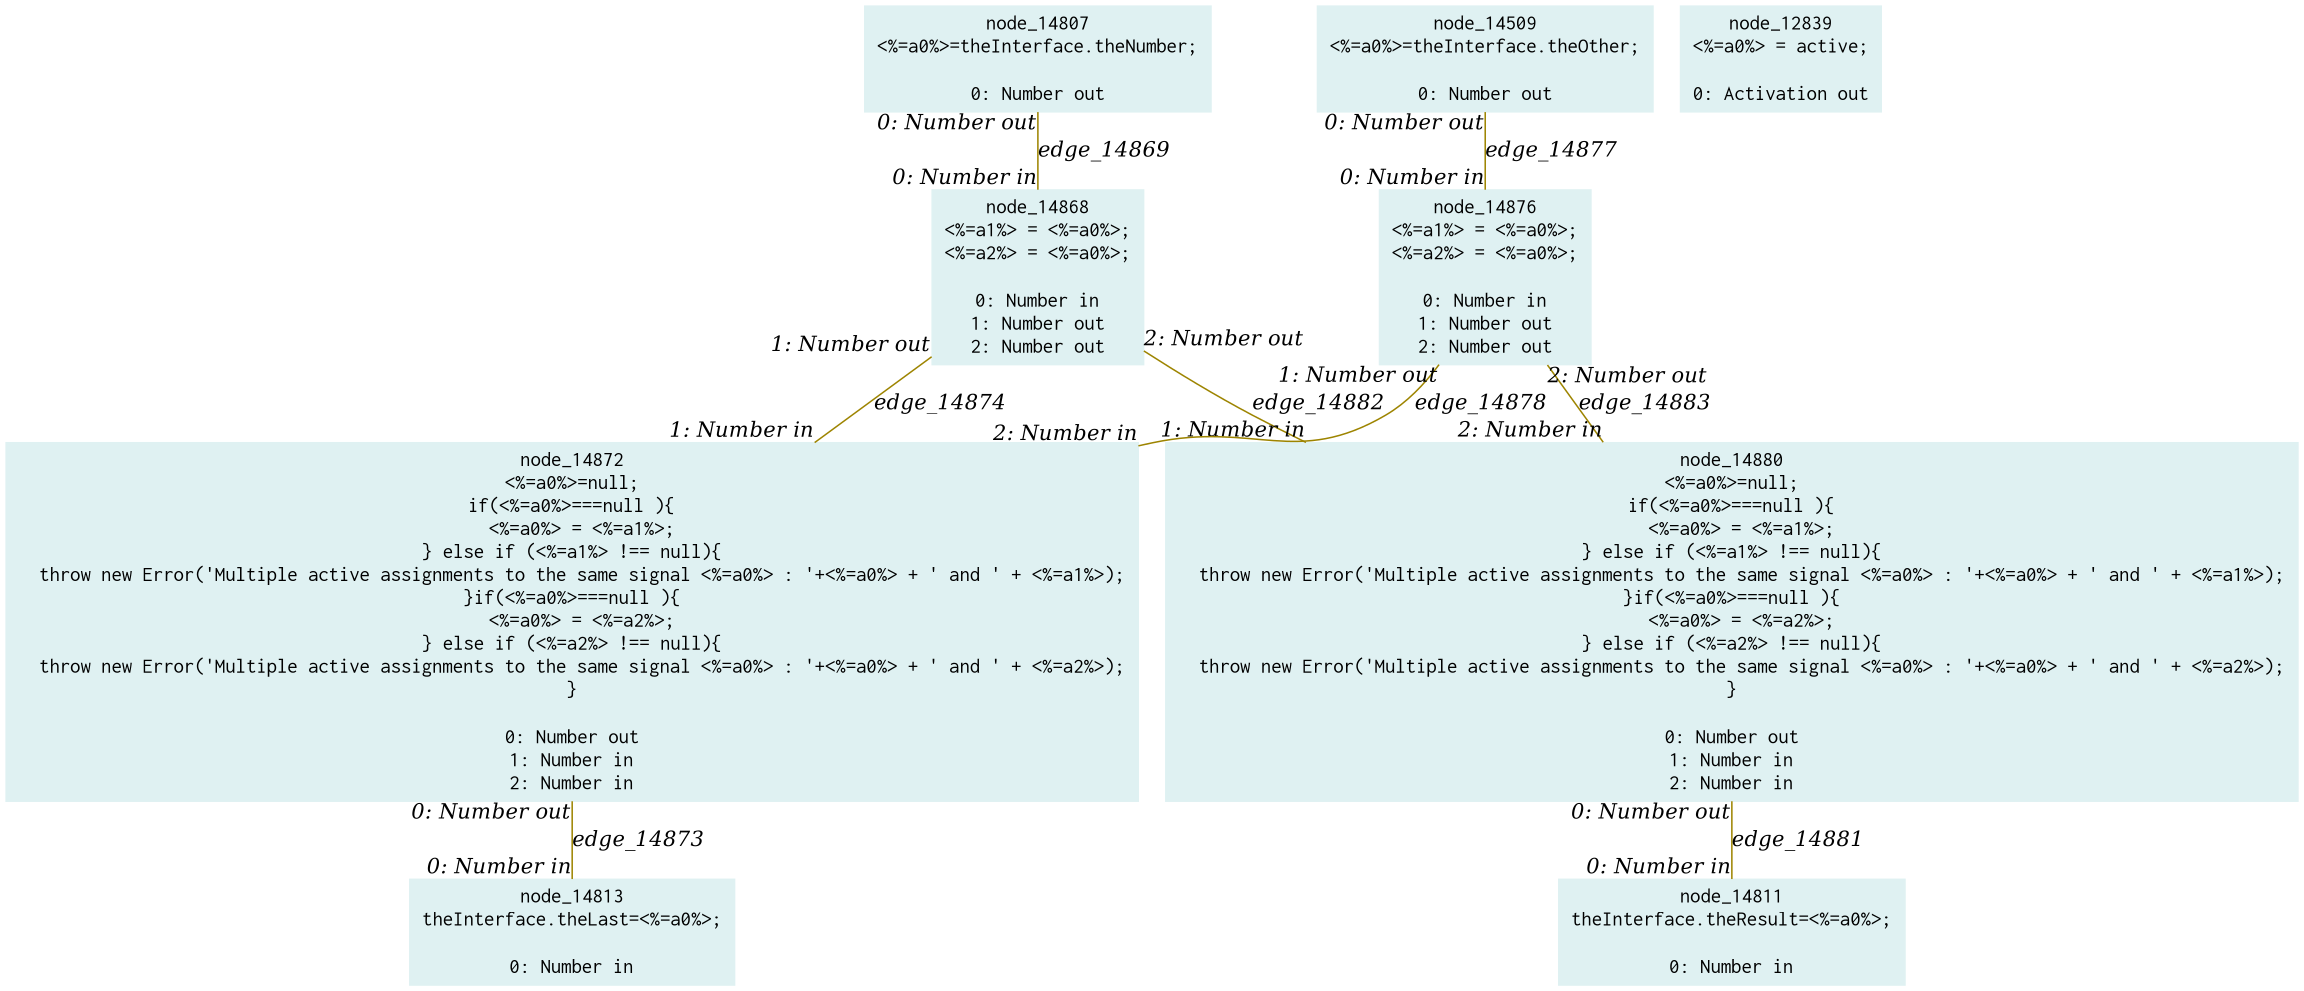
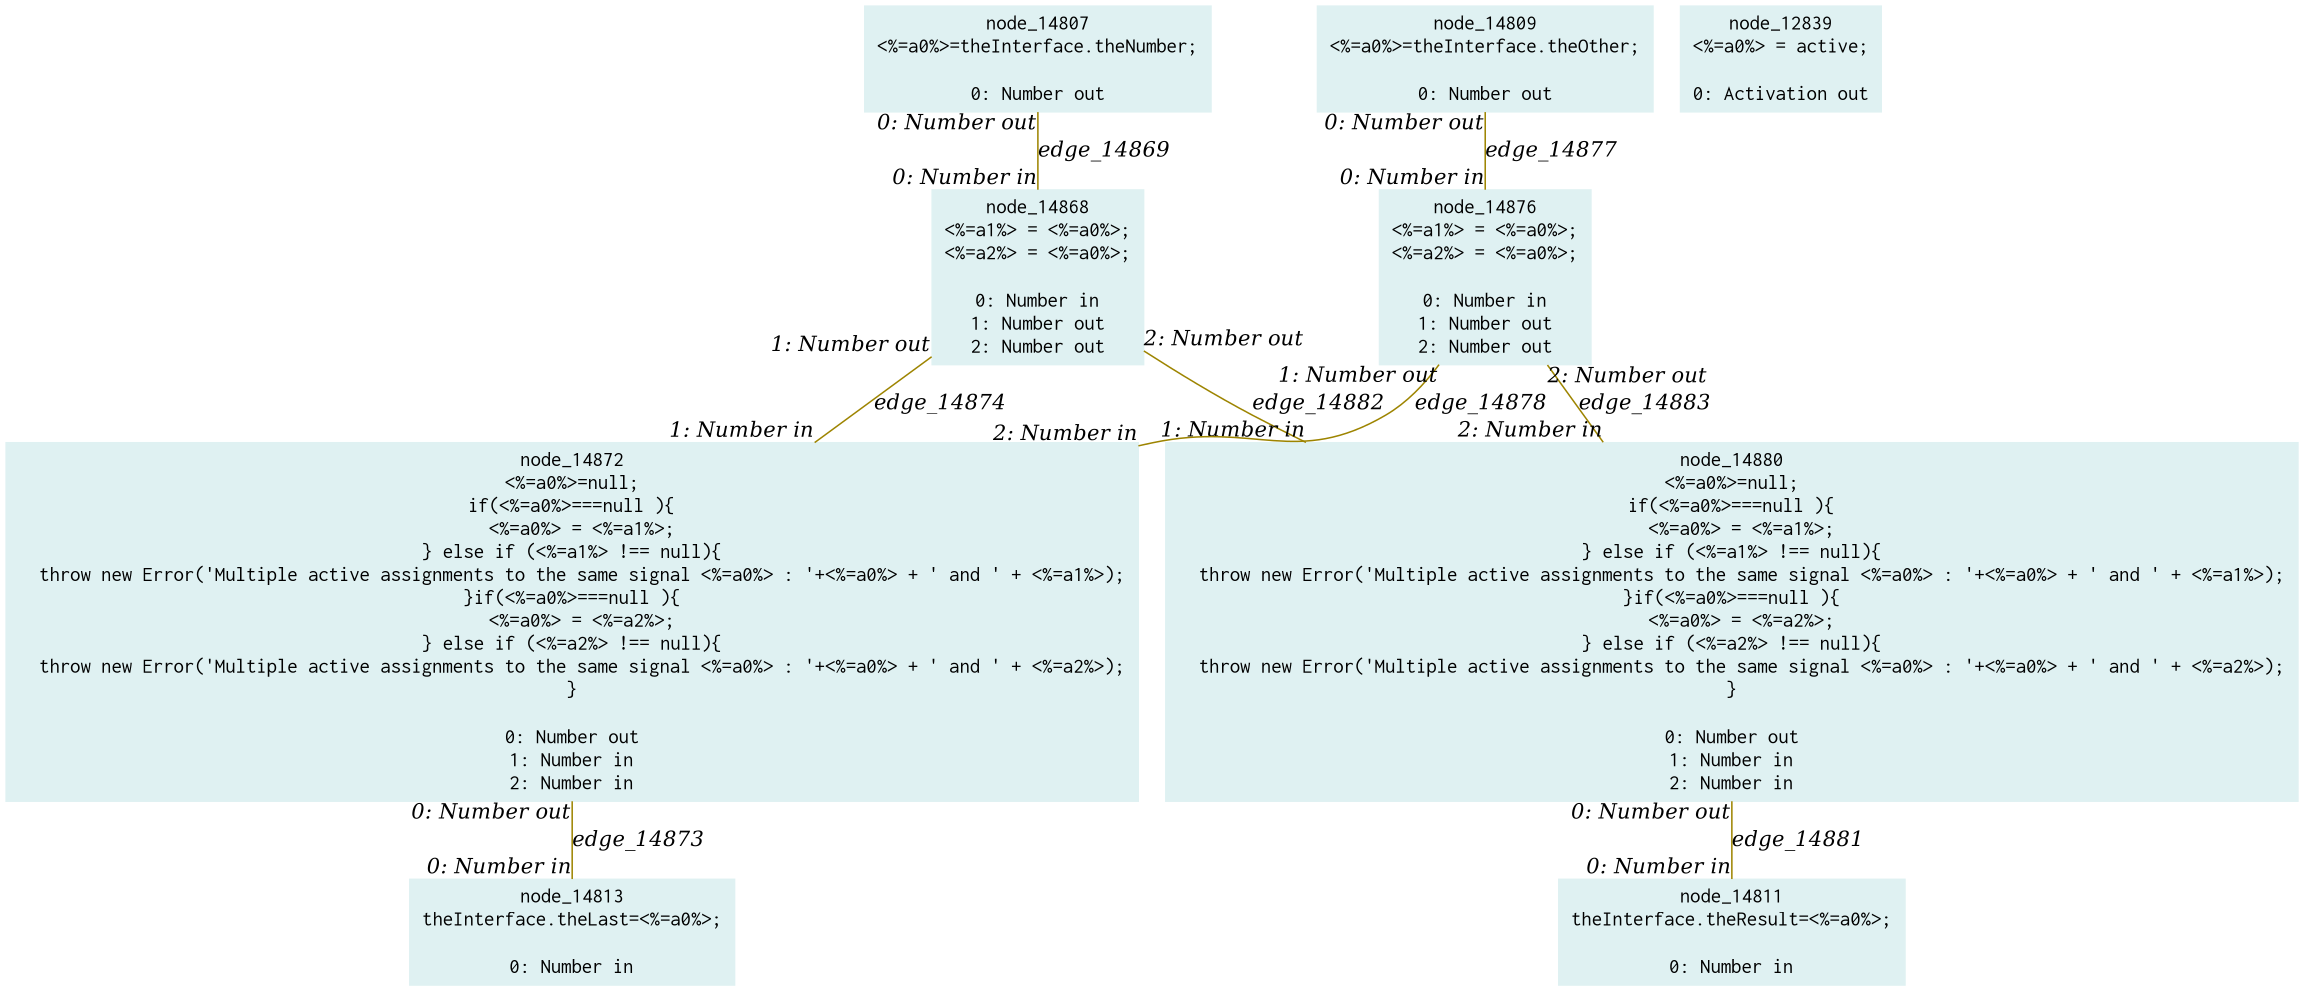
  digraph {
    node [color="#dff1f2" fontname=Courier shape=box style=filled]
    edge [arrowHead=none arrowsize=1 color="#9d8400" dir=none fontname="Times-Italic" headlabel="0: Number in" taillabel="0: Number out"]
    n1 [label="node_14807\n<%=a0%>=theInterface.theNumber;\n\n0: Number out"]
    n2 [label="node_14868\n<%=a1%> = <%=a0%>;\n<%=a2%> = <%=a0%>;\n\n0: Number in\n1: Number out\n2: Number out"]
    n3 [label="node_14872\n<%=a0%>=null;\nif(<%=a0%>===null ){\n  <%=a0%> = <%=a1%>;\n} else if (<%=a1%> !== null){\n  throw new Error('Multiple active assignments to the same signal <%=a0%> : '+<%=a0%> + ' and ' + <%=a1%>);\n}if(<%=a0%>===null ){\n  <%=a0%> = <%=a2%>;\n} else if (<%=a2%> !== null){\n  throw new Error('Multiple active assignments to the same signal <%=a0%> : '+<%=a0%> + ' and ' + <%=a2%>);\n}\n\n0: Number out\n1: Number in\n2: Number in"]
    n4 [label="node_14880\n<%=a0%>=null;\nif(<%=a0%>===null ){\n  <%=a0%> = <%=a1%>;\n} else if (<%=a1%> !== null){\n  throw new Error('Multiple active assignments to the same signal <%=a0%> : '+<%=a0%> + ' and ' + <%=a1%>);\n}if(<%=a0%>===null ){\n  <%=a0%> = <%=a2%>;\n} else if (<%=a2%> !== null){\n  throw new Error('Multiple active assignments to the same signal <%=a0%> : '+<%=a0%> + ' and ' + <%=a2%>);\n}\n\n0: Number out\n1: Number in\n2: Number in"]
-   n5 [label="node_14509\n<%=a0%>=theInterface.theOther;\n\n0: Number out"]
+   n5 [label="node_14809\n<%=a0%>=theInterface.theOther;\n\n0: Number out"]
    n6 [label="node_14876\n<%=a1%> = <%=a0%>;\n<%=a2%> = <%=a0%>;\n\n0: Number in\n1: Number out\n2: Number out"]
    n7 [label="node_14811\ntheInterface.theResult=<%=a0%>;\n\n0: Number in"]
    n8 [label="node_14813\ntheInterface.theLast=<%=a0%>;\n\n0: Number in"]
    n9 [label="node_12839\n<%=a0%> = active;\n\n0: Activation out"]
    n1 -> n2 [label=edge_14869]
    n2 -> n3 [headlabel="1: Number in" label=edge_14874 taillabel="1: Number out"]
    n2 -> n4 [headlabel="1: Number in" label=edge_14882 taillabel="2: Number out"]
    n3 -> n8 [label=edge_14873]
    n4 -> n7 [label=edge_14881]
    n5 -> n6 [label=edge_14877]
    n6 -> n3 [headlabel="2: Number in" label=edge_14878 taillabel="1: Number out"]
    n6 -> n4 [headlabel="2: Number in" label=edge_14883 taillabel="2: Number out"]
  }
